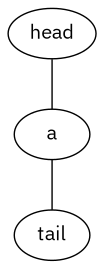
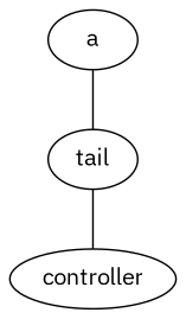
  graph {
    counterexport=True
    counterexportfile=counters
    counterexportinterval=1
    exportcycle=60
    flowexport=text
    flowinactivetmo=60
    flowsampling=1.0
    fontname="IBM Plex Sans"
    longflowtmo=60
    measurementnodes=a
    pktsampling=1.0
    node [autoack=False fontname="IBM Plex Sans" type=ofswitch]
    edge [capacity=1000000000 delay=0.01 fontname="IBM Plex Sans" weight=10]
-   head [ipdests="10.1.0.0/16" m1="modulator start=0 generator=s1 profile=((3600,),(1,))" s1="rawflow ipsrc=10.1.1.0/24 ipdst=10.3.1.0/24 flowlets=1 dport=randomunifint(1024,65535) sport=randomunifint(1024,65535) ipproto=udp pkts=randomchoice(8333) bytes=randomchoice(12500000) continuous=True fps=1" traffic=m1]
    a
+   controller [forwarding=shortest_paths type=ofcontroller autoack=""]
    tail [ipdests="10.3.0.0/16 10.4.0.0/16 10.0.0.0/8"]
-   head -- a
    a -- tail
+   tail -- controller [weight=""]
  }
